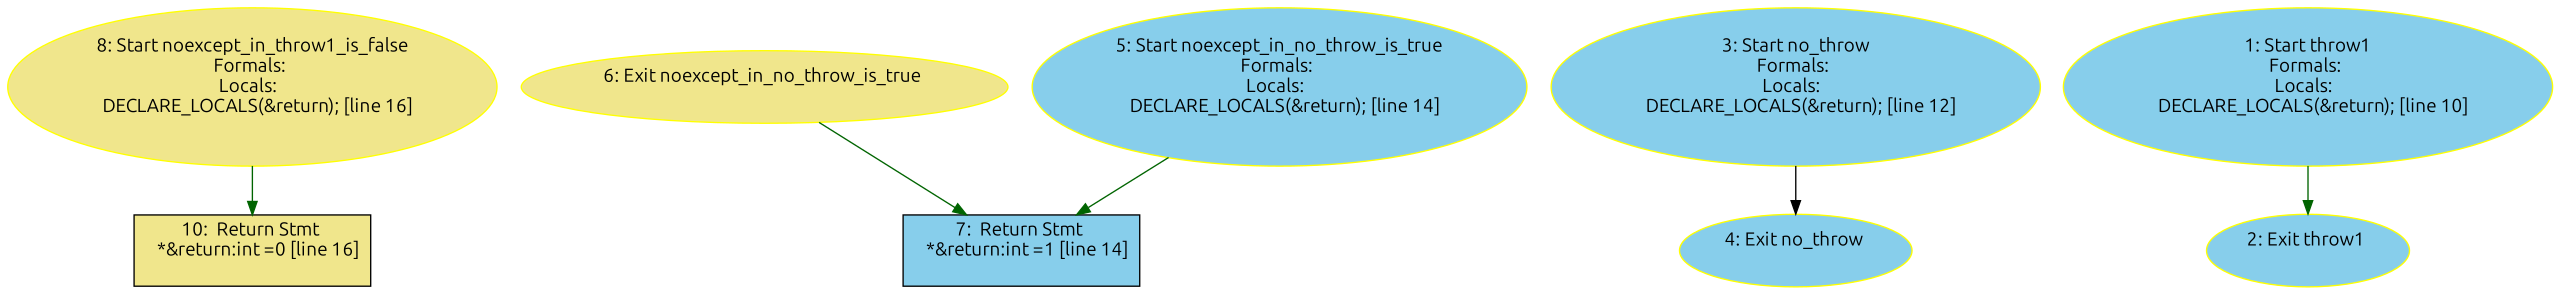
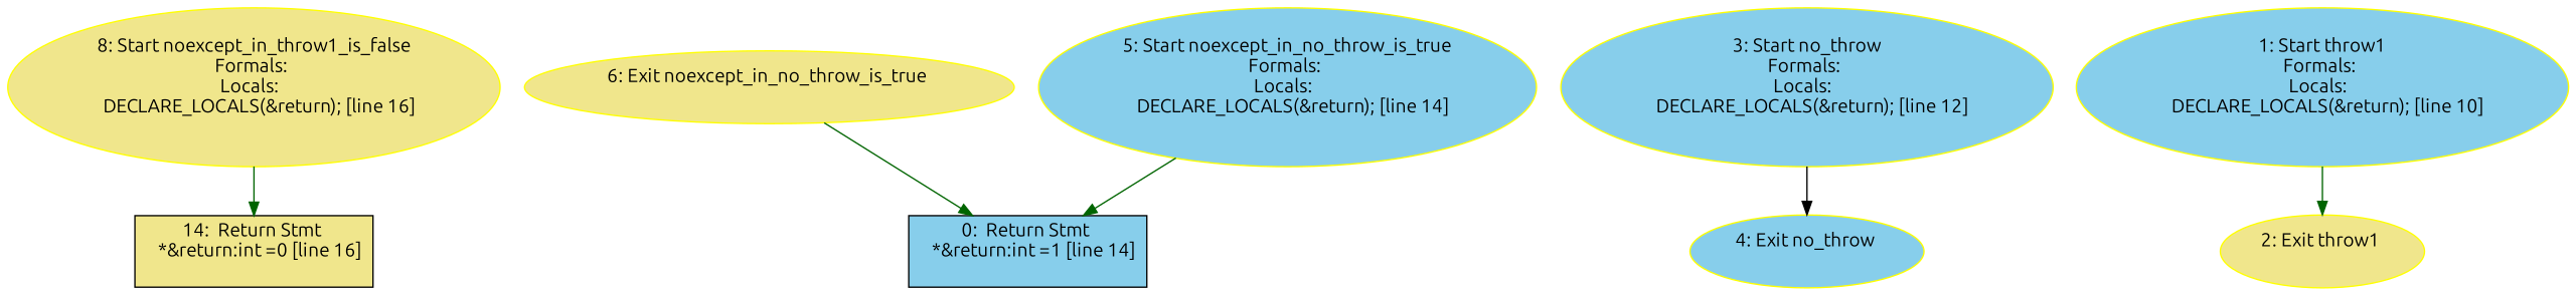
  digraph {
    fontname=Ubuntu
    node [fillcolor=skyblue fontname=Ubuntu style=filled color=yellow]
    edge [color=darkgreen fontname=Ubuntu]
-   n1 [fillcolor=khaki label="10:  Return Stmt \n   *&return:int =0 [line 16]\n " shape=box color=""]
+   n1 [fillcolor=khaki label="14:  Return Stmt \n   *&return:int =0 [line 16]\n " shape=box color=""]
    n2 [fillcolor=khaki label="8: Start noexcept_in_throw1_is_false\nFormals: \nLocals:  \n   DECLARE_LOCALS(&return); [line 16]\n "]
-   n3 [label="7:  Return Stmt \n   *&return:int =1 [line 14]\n " shape=box color=""]
+   n3 [label="0:  Return Stmt \n   *&return:int =1 [line 14]\n " shape=box color=""]
    n4 [fillcolor=khaki label="6: Exit noexcept_in_no_throw_is_true \n  "]
    n5 [label="5: Start noexcept_in_no_throw_is_true\nFormals: \nLocals:  \n   DECLARE_LOCALS(&return); [line 14]\n "]
    n6 [label="4: Exit no_throw \n  "]
    n7 [label="3: Start no_throw\nFormals: \nLocals:  \n   DECLARE_LOCALS(&return); [line 12]\n "]
-   n8 [label="2: Exit throw1 \n  "]
+   n8 [fillcolor=khaki label="2: Exit throw1 \n  "]
    n9 [label="1: Start throw1\nFormals: \nLocals:  \n   DECLARE_LOCALS(&return); [line 10]\n "]
    n2 -> n1
    n4 -> n3
    n5 -> n3
    n7 -> n6 [color=black]
    n9 -> n8
  }
